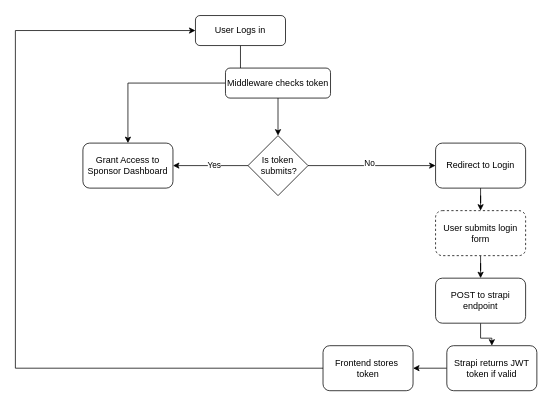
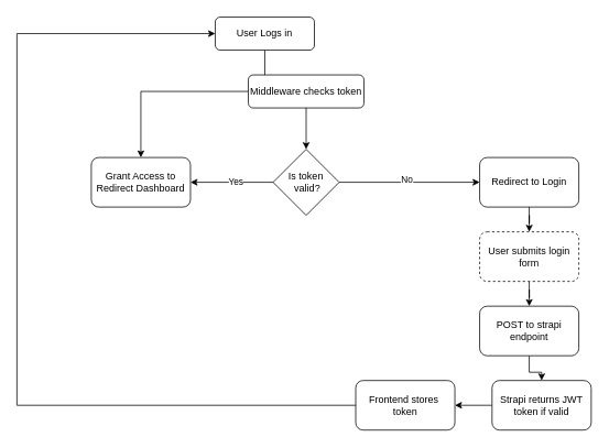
  <mxCell id="0" />
  <mxCell id="1" parent="0" />
  <mxCell id="2" value="" style="edgeStyle=orthogonalEdgeStyle;rounded=0;orthogonalLoop=1;jettySize=auto;html=1;" edge="1" parent="1" source="3" target="8"><mxGeometry relative="1" as="geometry" /></mxCell>
  <mxCell id="3" value="User Logs in" style="rounded=1;whiteSpace=wrap;html=1;" vertex="1" parent="1"><mxGeometry x="260" y="20" width="120" height="40" as="geometry" /></mxCell>
  <mxCell id="4" value="" style="edgeStyle=orthogonalEdgeStyle;rounded=0;orthogonalLoop=1;jettySize=auto;html=1;" edge="1" parent="1" source="5" target="9"><mxGeometry relative="1" as="geometry" /></mxCell>
  <mxCell id="5" value="Middleware checks token" style="rounded=1;whiteSpace=wrap;html=1;" vertex="1" parent="1"><mxGeometry x="300" y="90" width="140" height="40" as="geometry" /></mxCell>
  <mxCell id="6" value="" style="edgeStyle=orthogonalEdgeStyle;rounded=0;orthogonalLoop=1;jettySize=auto;html=1;" edge="1" parent="1" source="8" target="9"><mxGeometry relative="1" as="geometry" /></mxCell>
  <mxCell id="7" value="Yes" style="edgeLabel;html=1;align=center;verticalAlign=middle;resizable=0;points=[];" vertex="1" connectable="0" parent="6"><mxGeometry x="-0.071" y="-1" relative="1" as="geometry"><mxPoint as="offset" /></mxGeometry></mxCell>
- <mxCell id="8" value="Is token&lt;div&gt;&amp;nbsp;submits?&lt;/div&gt;" style="rhombus;whiteSpace=wrap;html=1;" vertex="1" parent="1"><mxGeometry x="330" y="180" width="80" height="80" as="geometry" /></mxCell>
- <mxCell id="9" value="Grant Access to Sponsor Dashboard" style="rounded=1;whiteSpace=wrap;html=1;" vertex="1" parent="1"><mxGeometry x="110" y="190" width="120" height="60" as="geometry" /></mxCell>
+ <mxCell id="8" value="Is token&lt;div&gt;&amp;nbsp;valid?&lt;/div&gt;" style="rhombus;whiteSpace=wrap;html=1;" vertex="1" parent="1"><mxGeometry x="330" y="180" width="80" height="80" as="geometry" /></mxCell>
+ <mxCell id="9" value="Grant Access to Redirect Dashboard" style="rounded=1;whiteSpace=wrap;html=1;" vertex="1" parent="1"><mxGeometry x="110" y="190" width="120" height="60" as="geometry" /></mxCell>
  <mxCell id="10" value="" style="edgeStyle=orthogonalEdgeStyle;rounded=0;orthogonalLoop=1;jettySize=auto;html=1;" edge="1" parent="1" source="11" target="13"><mxGeometry relative="1" as="geometry" /></mxCell>
  <mxCell id="11" value="Redirect to Login" style="rounded=1;whiteSpace=wrap;html=1;" vertex="1" parent="1"><mxGeometry x="580" y="190" width="120" height="60" as="geometry" /></mxCell>
  <mxCell id="12" value="" style="edgeStyle=orthogonalEdgeStyle;rounded=0;orthogonalLoop=1;jettySize=auto;html=1;" edge="1" parent="1" source="13" target="15"><mxGeometry relative="1" as="geometry" /></mxCell>
  <mxCell id="13" value="User submits login form" style="rounded=1;whiteSpace=wrap;html=1;dashed=1;" vertex="1" parent="1"><mxGeometry x="580" y="280" width="120" height="60" as="geometry" /></mxCell>
  <mxCell id="14" value="" style="edgeStyle=orthogonalEdgeStyle;rounded=0;orthogonalLoop=1;jettySize=auto;html=1;" edge="1" parent="1" source="15" target="17"><mxGeometry relative="1" as="geometry" /></mxCell>
  <mxCell id="15" value="POST to strapi endpoint" style="rounded=1;whiteSpace=wrap;html=1;" vertex="1" parent="1"><mxGeometry x="580" y="370" width="120" height="60" as="geometry" /></mxCell>
  <mxCell id="16" value="" style="edgeStyle=orthogonalEdgeStyle;rounded=0;orthogonalLoop=1;jettySize=auto;html=1;" edge="1" parent="1" source="17" target="18"><mxGeometry relative="1" as="geometry" /></mxCell>
  <mxCell id="17" value="Strapi returns JWT token if valid" style="rounded=1;whiteSpace=wrap;html=1;" vertex="1" parent="1"><mxGeometry x="595" y="460" width="120" height="60" as="geometry" /></mxCell>
  <mxCell id="18" value="Frontend stores&amp;nbsp;&lt;div&gt;t&lt;span style=&quot;background-color: transparent; color: light-dark(rgb(0, 0, 0), rgb(255, 255, 255));&quot;&gt;oken&lt;/span&gt;&lt;/div&gt;" style="rounded=1;whiteSpace=wrap;html=1;" vertex="1" parent="1"><mxGeometry x="430" y="460" width="120" height="60" as="geometry" /></mxCell>
  <mxCell id="19" value="" style="endArrow=classic;html=1;rounded=0;entryX=0;entryY=0.5;entryDx=0;entryDy=0;" edge="1" parent="1" target="11"><mxGeometry width="50" height="50" relative="1" as="geometry"><mxPoint x="410" y="220" as="sourcePoint" /><mxPoint x="460" y="170" as="targetPoint" /></mxGeometry></mxCell>
  <mxCell id="20" value="No" style="edgeLabel;html=1;align=center;verticalAlign=middle;resizable=0;points=[];" vertex="1" connectable="0" parent="19"><mxGeometry x="-0.047" y="4" relative="1" as="geometry"><mxPoint as="offset" /></mxGeometry></mxCell>
  <mxCell id="21" value="" style="endArrow=classic;html=1;rounded=0;entryX=0;entryY=0.5;entryDx=0;entryDy=0;" edge="1" parent="1" target="3"><mxGeometry width="50" height="50" relative="1" as="geometry"><mxPoint x="430" y="490" as="sourcePoint" /><mxPoint x="20" y="480" as="targetPoint" /><Array as="points"><mxPoint x="20" y="490" /><mxPoint x="20" y="40" /></Array></mxGeometry></mxCell>
